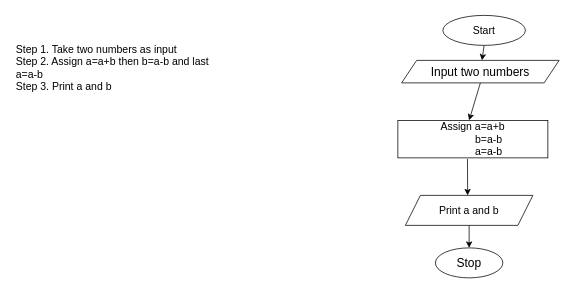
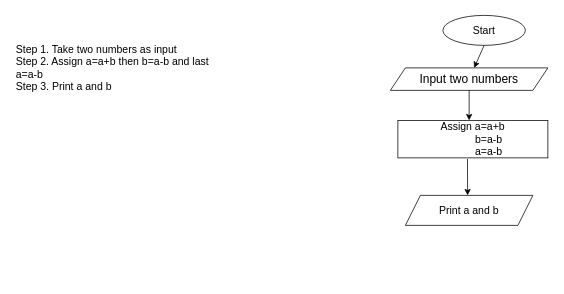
  <mxCell id="0" />
  <mxCell id="1" parent="0" />
  <mxCell id="2" value="&lt;font style=&quot;font-size: 14px&quot;&gt;Start&lt;/font&gt;" style="ellipse;whiteSpace=wrap;html=1;" vertex="1" parent="1"><mxGeometry x="590" y="20" width="110" height="40" as="geometry" /></mxCell>
  <mxCell id="3" value="" style="endArrow=classic;html=1;exitX=0.5;exitY=1;exitDx=0;exitDy=0;" edge="1" parent="1" source="2" target="4"><mxGeometry width="50" height="50" relative="1" as="geometry"><mxPoint x="400" y="180" as="sourcePoint" /><mxPoint x="625" y="100" as="targetPoint" /></mxGeometry></mxCell>
- <mxCell id="4" value="&lt;font size=&quot;3&quot;&gt;Input two numbers&lt;/font&gt;" style="shape=parallelogram;perimeter=parallelogramPerimeter;whiteSpace=wrap;html=1;fixedSize=1;" vertex="1" parent="1"><mxGeometry x="535" y="80" width="210" height="30" as="geometry" /></mxCell>
+ <mxCell id="4" value="&lt;font size=&quot;3&quot;&gt;Input two numbers&lt;/font&gt;" style="shape=parallelogram;perimeter=parallelogramPerimeter;whiteSpace=wrap;html=1;fixedSize=1;" vertex="1" parent="1"><mxGeometry x="520" y="90" width="210" height="30" as="geometry" /></mxCell>
  <mxCell id="5" value="&lt;font style=&quot;font-size: 14px&quot;&gt;Assign a=a+b&lt;br&gt;&amp;nbsp; &amp;nbsp; &amp;nbsp; &amp;nbsp; &amp;nbsp; &amp;nbsp;b=a-b&lt;br&gt;&amp;nbsp; &amp;nbsp; &amp;nbsp; &amp;nbsp; &amp;nbsp; &amp;nbsp;a=a-b&lt;/font&gt;" style="rounded=0;whiteSpace=wrap;html=1;" vertex="1" parent="1"><mxGeometry x="530" y="160" width="200" height="50" as="geometry" /></mxCell>
  <mxCell id="6" value="" style="endArrow=classic;html=1;exitX=0.5;exitY=1;exitDx=0;exitDy=0;" edge="1" parent="1" source="4"><mxGeometry width="50" height="50" relative="1" as="geometry"><mxPoint x="400" y="170" as="sourcePoint" /><mxPoint x="625" y="160" as="targetPoint" /></mxGeometry></mxCell>
  <mxCell id="7" value="" style="endArrow=classic;html=1;exitX=0.464;exitY=1.028;exitDx=0;exitDy=0;exitPerimeter=0;" edge="1" parent="1" source="5"><mxGeometry width="50" height="50" relative="1" as="geometry"><mxPoint x="400" y="160" as="sourcePoint" /><mxPoint x="623" y="260" as="targetPoint" /></mxGeometry></mxCell>
  <mxCell id="8" value="&lt;font style=&quot;font-size: 14px&quot;&gt;Print a and b&lt;/font&gt;" style="shape=parallelogram;perimeter=parallelogramPerimeter;whiteSpace=wrap;html=1;fixedSize=1;" vertex="1" parent="1"><mxGeometry x="540" y="260" width="170" height="40" as="geometry" /></mxCell>
- <mxCell id="9" value="" style="endArrow=classic;html=1;exitX=0.5;exitY=1;exitDx=0;exitDy=0;" edge="1" parent="1" source="8" target="10"><mxGeometry width="50" height="50" relative="1" as="geometry"><mxPoint x="400" y="160" as="sourcePoint" /><mxPoint x="625" y="340" as="targetPoint" /></mxGeometry></mxCell>
- <mxCell id="10" value="&lt;font size=&quot;3&quot;&gt;Stop&lt;/font&gt;" style="ellipse;whiteSpace=wrap;html=1;" vertex="1" parent="1"><mxGeometry x="580" y="330" width="90" height="40" as="geometry" /></mxCell>
  <mxCell id="11" value="&lt;div style=&quot;text-align: left&quot;&gt;&lt;span style=&quot;font-size: 14px&quot;&gt;Step 1. Take two numbers as input&lt;/span&gt;&lt;/div&gt;&lt;font style=&quot;font-size: 14px&quot;&gt;&lt;div style=&quot;text-align: left&quot;&gt;&lt;span&gt;Step 2. Assign a=a+b then b=a-b and last a=a-b&lt;/span&gt;&lt;/div&gt;&lt;div style=&quot;text-align: left&quot;&gt;&lt;span&gt;Step 3. Print a and b&lt;/span&gt;&lt;/div&gt;&lt;/font&gt;" style="text;html=1;strokeColor=none;fillColor=none;align=center;verticalAlign=middle;whiteSpace=wrap;rounded=0;" vertex="1" parent="1"><mxGeometry x="20" y="50" width="260" height="80" as="geometry" /></mxCell>
